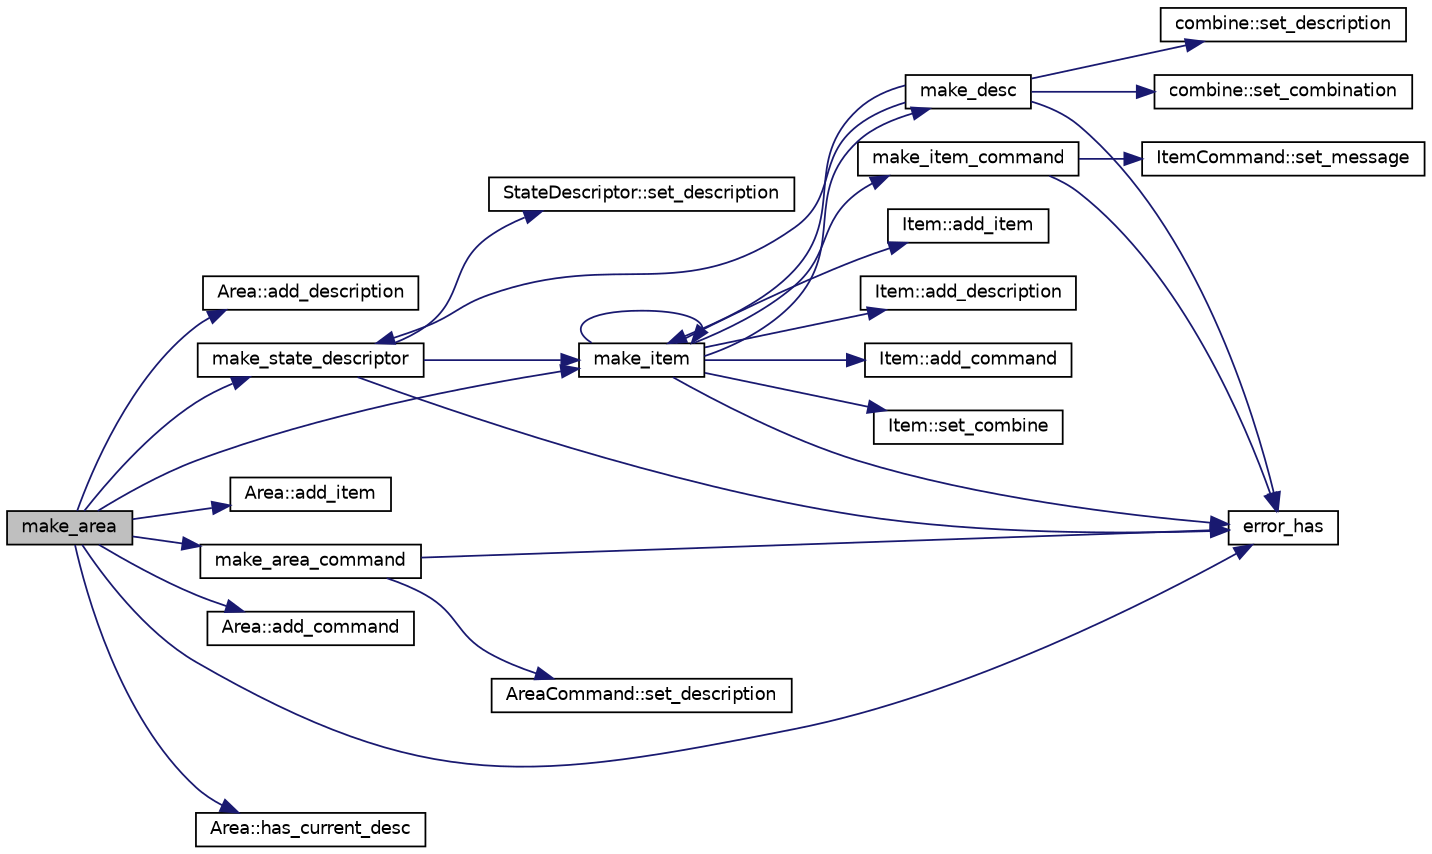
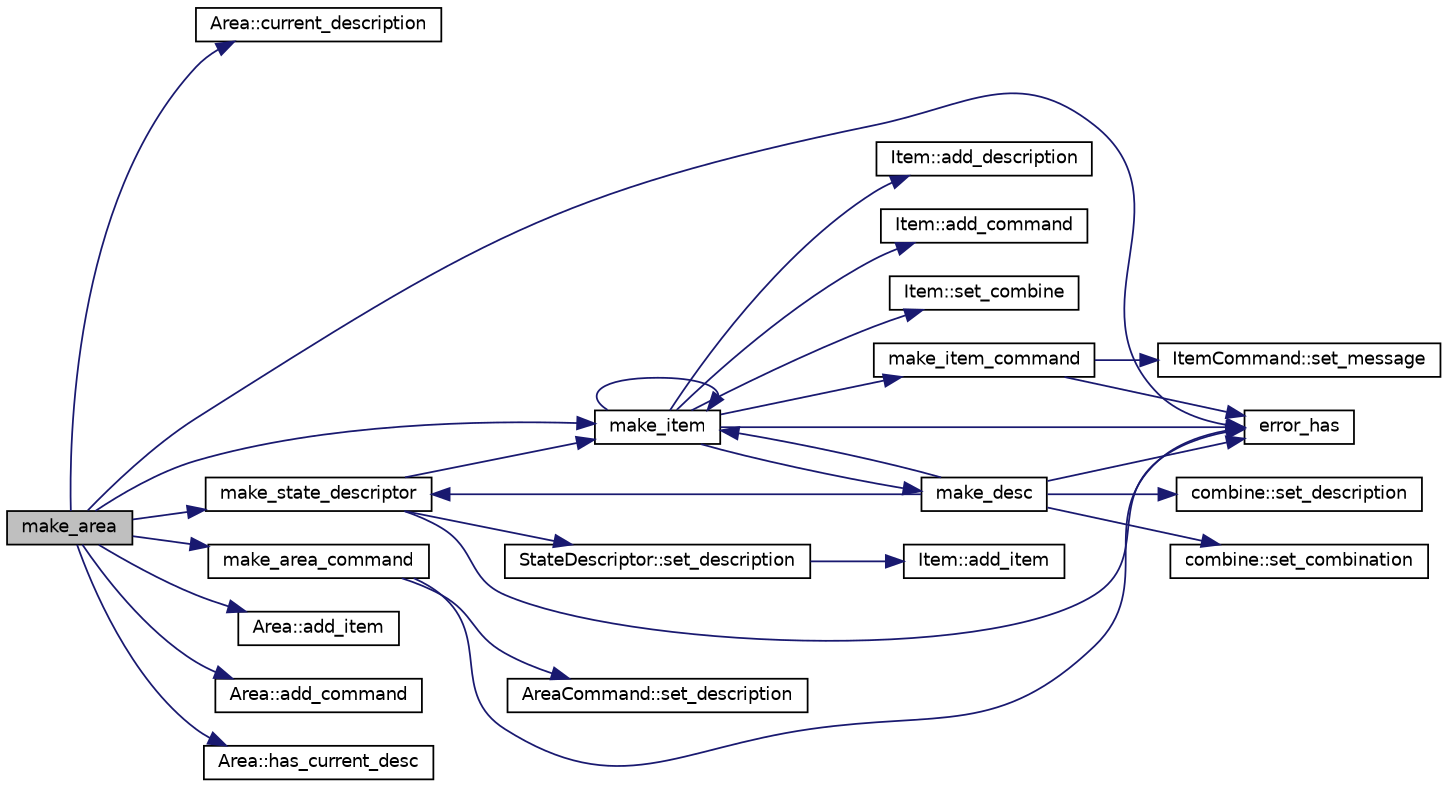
  digraph {
    rankdir=LR
    node [color=black fillcolor=white fontname=Helvetica fontsize=10 shape=record style=filled]
    edge [color=midnightblue fontname=Helvetica fontsize=10 labelfontname=Helvetica labelfontsize=10 style=solid]
    n1 [fillcolor=grey75 fontcolor=black height=0.2 label=make_area width=0.4]
-   n2 [height=0.2 label="Area::add_description" width=0.4]
+   n2 [height=0.2 label="Area::current_description" width=0.4]
    n3 [height=0.2 label=make_state_descriptor width=0.4]
    n4 [height=0.2 label=error_has width=0.4]
    n5 [height=0.2 label="Area::add_item" width=0.4]
    n6 [height=0.2 label=make_item width=0.4]
    n7 [height=0.2 label="Area::add_command" width=0.4]
    n8 [height=0.2 label=make_area_command width=0.4]
    n9 [height=0.2 label="Area::has_current_desc" width=0.4]
    n10 [height=0.2 label="StateDescriptor::set_description" width=0.4]
    n11 [height=0.2 label="Item::add_description" width=0.4]
    n12 [height=0.2 label="Item::add_command" width=0.4]
    n13 [height=0.2 label=make_item_command width=0.4]
    n14 [height=0.2 label="Item::set_combine" width=0.4]
    n15 [height=0.2 label=make_desc width=0.4]
    n16 [height=0.2 label="Item::add_item" width=0.4]
    n17 [height=0.2 label="AreaCommand::set_description" width=0.4]
    n18 [height=0.2 label="ItemCommand::set_message" width=0.4]
    n19 [height=0.2 label="combine::set_description" width=0.4]
    n20 [height=0.2 label="combine::set_combination" width=0.4]
    n1 -> n2
    n1 -> n3
    n1 -> n4
    n1 -> n5
    n1 -> n6
    n1 -> n7
    n1 -> n8
    n1 -> n9
    n3 -> n4
    n3 -> n6
    n3 -> n10
    n6 -> n4
    n6 -> n6
    n6 -> n11
    n6 -> n12
    n6 -> n13
    n6 -> n14
    n6 -> n15
-   n6 -> n16
+   n10 -> n16
    n8 -> n4
    n8 -> n17
    n13 -> n4
    n13 -> n18
    n15 -> n3
    n15 -> n4
    n15 -> n6
    n15 -> n19
    n15 -> n20
  }
